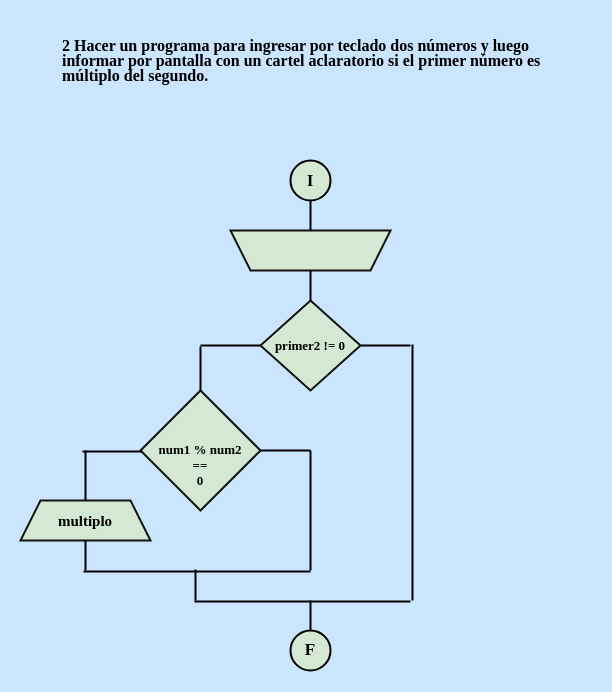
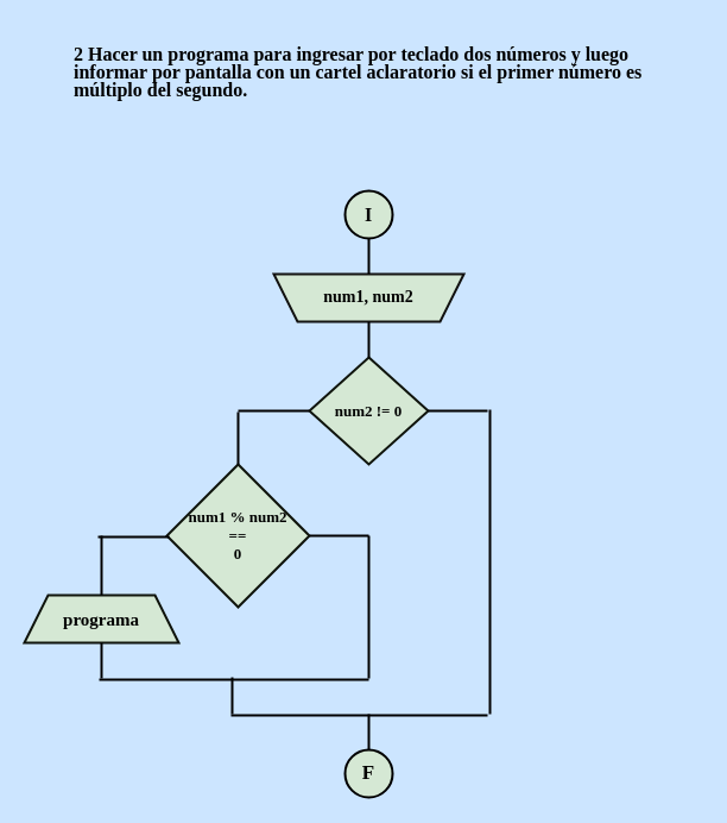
  <mxCell id="0" />
  <mxCell id="1" parent="0" />
  <mxCell id="2" value="&lt;p style=&quot;line-height: 109%;&quot;&gt;&lt;b style=&quot;font-size: 16px;&quot;&gt;&lt;font face=&quot;Comic Sans MS&quot; color=&quot;#000000&quot;&gt;2 Hacer un programa para ingresar por teclado dos números y luego informar por pantalla con un cartel aclaratorio si el primer número es múltiplo del segundo.&lt;/font&gt;&lt;/b&gt;&lt;/p&gt;" style="text;whiteSpace=wrap;html=1;fontFamily=Architects Daughter;fontSource=https%3A%2F%2Ffonts.googleapis.com%2Fcss%3Ffamily%3DArchitects%2BDaughter;" vertex="1" parent="1"><mxGeometry x="60" y="20" width="530" height="80" as="geometry" /></mxCell>
  <mxCell id="3" value="" style="group" vertex="1" connectable="0" parent="1"><mxGeometry x="20" y="160" width="397" height="510" as="geometry" /></mxCell>
  <mxCell id="4" value="" style="strokeWidth=2;html=1;shape=mxgraph.flowchart.start_2;whiteSpace=wrap;rounded=0;labelBackgroundColor=none;strokeColor=#000000;align=center;verticalAlign=middle;fontFamily=Helvetica;fontSize=12;fontColor=default;fillColor=#d5e8d4;aspect=fixed;" vertex="1" parent="3"><mxGeometry x="270" width="40" height="40" as="geometry" /></mxCell>
  <mxCell id="5" value="&lt;font face=&quot;Comic Sans MS&quot; color=&quot;#000000&quot;&gt;&lt;span style=&quot;font-size: 16px;&quot;&gt;&lt;b&gt;I&lt;/b&gt;&lt;/span&gt;&lt;/font&gt;" style="text;strokeColor=none;align=center;fillColor=none;html=1;verticalAlign=middle;whiteSpace=wrap;rounded=0;fontFamily=Architects Daughter;fontSource=https%3A%2F%2Ffonts.googleapis.com%2Fcss%3Ffamily%3DArchitects%2BDaughter;aspect=fixed;" vertex="1" parent="3"><mxGeometry x="260" y="5" width="60" height="30" as="geometry" /></mxCell>
  <mxCell id="6" value="" style="group;aspect=fixed;" vertex="1" connectable="0" parent="3"><mxGeometry x="260" y="470" width="60" height="40" as="geometry" /></mxCell>
  <mxCell id="7" value="" style="strokeWidth=2;html=1;shape=mxgraph.flowchart.start_2;whiteSpace=wrap;rounded=0;labelBackgroundColor=none;strokeColor=#000000;align=center;verticalAlign=middle;fontFamily=Helvetica;fontSize=12;fontColor=default;fillColor=#d5e8d4;aspect=fixed;" vertex="1" parent="6"><mxGeometry x="10" width="40" height="40" as="geometry" /></mxCell>
  <mxCell id="8" value="&lt;b&gt;&lt;font face=&quot;Comic Sans MS&quot; color=&quot;#000000&quot; style=&quot;font-size: 17px;&quot;&gt;F&lt;/font&gt;&lt;/b&gt;" style="text;strokeColor=none;align=center;fillColor=none;html=1;verticalAlign=middle;whiteSpace=wrap;rounded=0;fontFamily=Architects Daughter;fontSource=https%3A%2F%2Ffonts.googleapis.com%2Fcss%3Ffamily%3DArchitects%2BDaughter;aspect=fixed;" vertex="1" parent="6"><mxGeometry y="5" width="60" height="30" as="geometry" /></mxCell>
  <mxCell id="9" value="" style="shape=trapezoid;perimeter=trapezoidPerimeter;whiteSpace=wrap;html=1;fixedSize=1;rounded=0;labelBackgroundColor=none;strokeColor=#121211;strokeWidth=2;align=center;verticalAlign=middle;fontFamily=Helvetica;fontSize=12;fontColor=default;fillColor=#d5e8d4;direction=west;container=1;aspect=fixed;" vertex="1" parent="3"><mxGeometry x="210" y="70" width="160" height="40" as="geometry"><mxRectangle x="-1020" y="-650" width="50" height="40" as="alternateBounds" /></mxGeometry></mxCell>
+ <mxCell id="10" value="&lt;font face=&quot;Comic Sans MS&quot; color=&quot;#000000&quot;&gt;&lt;span style=&quot;font-size: 14px;&quot;&gt;&lt;b&gt;num1, num2&lt;/b&gt;&lt;/span&gt;&lt;/font&gt;" style="text;strokeColor=none;align=center;fillColor=none;html=1;verticalAlign=middle;whiteSpace=wrap;rounded=0;fontFamily=Architects Daughter;fontSource=https%3A%2F%2Ffonts.googleapis.com%2Fcss%3Ffamily%3DArchitects%2BDaughter;aspect=fixed;" vertex="1" parent="9"><mxGeometry x="20" y="5" width="120" height="30" as="geometry" /></mxCell>
  <mxCell id="11" value="" style="line;strokeWidth=2;direction=south;html=1;hachureGap=4;fontFamily=Architects Daughter;fontSource=https://fonts.googleapis.com/css?family=Architects+Daughter;strokeColor=#000000;aspect=fixed;" vertex="1" parent="9"><mxGeometry x="75" y="-30" width="10" height="30" as="geometry" /></mxCell>
  <mxCell id="12" value="" style="group;aspect=fixed;" vertex="1" connectable="0" parent="3"><mxGeometry x="120" y="230" width="120" height="120" as="geometry" /></mxCell>
  <mxCell id="13" value="" style="rhombus;whiteSpace=wrap;html=1;rounded=0;labelBackgroundColor=none;strokeColor=#0F140C;strokeWidth=2;align=center;verticalAlign=middle;fontFamily=Helvetica;fontSize=12;fontColor=default;fillColor=#d5e8d4;aspect=fixed;" vertex="1" parent="12"><mxGeometry width="120" height="120" as="geometry" /></mxCell>
- <mxCell id="14" value="&lt;b&gt;&lt;font face=&quot;Comic Sans MS&quot; color=&quot;#000000&quot; style=&quot;font-size: 13px;&quot;&gt;num1 % num2&lt;/font&gt;&lt;/b&gt;&lt;div&gt;&lt;b&gt;&lt;font face=&quot;Comic Sans MS&quot; color=&quot;#000000&quot; style=&quot;font-size: 13px;&quot;&gt;==&lt;/font&gt;&lt;/b&gt;&lt;/div&gt;&lt;div&gt;&lt;b&gt;&lt;font face=&quot;Comic Sans MS&quot; color=&quot;#000000&quot; style=&quot;font-size: 13px;&quot;&gt;0&lt;/font&gt;&lt;/b&gt;&lt;/div&gt;" style="text;strokeColor=none;align=center;fillColor=none;html=1;verticalAlign=middle;whiteSpace=wrap;rounded=0;fontFamily=Architects Daughter;fontSource=https%3A%2F%2Ffonts.googleapis.com%2Fcss%3Ffamily%3DArchitects%2BDaughter;aspect=fixed;" vertex="1" parent="12"><mxGeometry x="10" y="50" width="100" height="50" as="geometry" /></mxCell>
+ <mxCell id="14" value="&lt;b&gt;&lt;font face=&quot;Comic Sans MS&quot; color=&quot;#000000&quot; style=&quot;font-size: 13px;&quot;&gt;num1 % num2&lt;/font&gt;&lt;/b&gt;&lt;div&gt;&lt;b&gt;&lt;font face=&quot;Comic Sans MS&quot; color=&quot;#000000&quot; style=&quot;font-size: 13px;&quot;&gt;==&lt;/font&gt;&lt;/b&gt;&lt;/div&gt;&lt;div&gt;&lt;b&gt;&lt;font face=&quot;Comic Sans MS&quot; color=&quot;#000000&quot; style=&quot;font-size: 13px;&quot;&gt;0&lt;/font&gt;&lt;/b&gt;&lt;/div&gt;" style="text;strokeColor=none;align=center;fillColor=none;html=1;verticalAlign=middle;whiteSpace=wrap;rounded=0;fontFamily=Architects Daughter;fontSource=https%3A%2F%2Ffonts.googleapis.com%2Fcss%3Ffamily%3DArchitects%2BDaughter;aspect=fixed;" vertex="1" parent="12"><mxGeometry x="10" y="35" width="100" height="50" as="geometry" /></mxCell>
  <mxCell id="15" value="" style="group;aspect=fixed;" vertex="1" connectable="0" parent="3"><mxGeometry y="340" width="130" height="40" as="geometry" /></mxCell>
  <mxCell id="16" value="" style="shape=trapezoid;perimeter=trapezoidPerimeter;whiteSpace=wrap;html=1;fixedSize=1;rounded=0;labelBackgroundColor=none;strokeColor=#0F140C;strokeWidth=2;align=center;verticalAlign=middle;fontFamily=Helvetica;fontSize=12;fontColor=default;fillColor=#d5e8d4;aspect=fixed;" vertex="1" parent="15"><mxGeometry width="130" height="40" as="geometry" /></mxCell>
- <mxCell id="17" value="&lt;font face=&quot;Comic Sans MS&quot; color=&quot;#000000&quot;&gt;&lt;span style=&quot;font-size: 15px;&quot;&gt;&lt;b&gt;multiplo&lt;/b&gt;&lt;/span&gt;&lt;/font&gt;" style="text;strokeColor=none;align=center;fillColor=none;html=1;verticalAlign=middle;whiteSpace=wrap;rounded=0;fontFamily=Architects Daughter;fontSource=https%3A%2F%2Ffonts.googleapis.com%2Fcss%3Ffamily%3DArchitects%2BDaughter;aspect=fixed;" vertex="1" parent="15"><mxGeometry x="10" y="5" width="110" height="30" as="geometry" /></mxCell>
+ <mxCell id="17" value="&lt;font face=&quot;Comic Sans MS&quot; color=&quot;#000000&quot;&gt;&lt;span style=&quot;font-size: 15px;&quot;&gt;&lt;b&gt;programa&lt;/b&gt;&lt;/span&gt;&lt;/font&gt;" style="text;strokeColor=none;align=center;fillColor=none;html=1;verticalAlign=middle;whiteSpace=wrap;rounded=0;fontFamily=Architects Daughter;fontSource=https%3A%2F%2Ffonts.googleapis.com%2Fcss%3Ffamily%3DArchitects%2BDaughter;aspect=fixed;" vertex="1" parent="15"><mxGeometry x="10" y="5" width="110" height="30" as="geometry" /></mxCell>
  <mxCell id="18" value="" style="group;aspect=fixed;" vertex="1" connectable="0" parent="3"><mxGeometry x="240" y="140" width="100" height="90" as="geometry" /></mxCell>
  <mxCell id="19" value="" style="rhombus;whiteSpace=wrap;html=1;rounded=0;labelBackgroundColor=none;strokeColor=#0F140C;strokeWidth=2;align=center;verticalAlign=middle;fontFamily=Helvetica;fontSize=12;fontColor=default;fillColor=#d5e8d4;aspect=fixed;" vertex="1" parent="18"><mxGeometry width="100" height="90" as="geometry" /></mxCell>
- <mxCell id="20" value="&lt;b&gt;&lt;font face=&quot;Comic Sans MS&quot; color=&quot;#000000&quot; style=&quot;font-size: 13px;&quot;&gt;primer2 != 0&lt;/font&gt;&lt;/b&gt;" style="text;strokeColor=none;align=center;fillColor=none;html=1;verticalAlign=middle;whiteSpace=wrap;rounded=0;fontFamily=Architects Daughter;fontSource=https%3A%2F%2Ffonts.googleapis.com%2Fcss%3Ffamily%3DArchitects%2BDaughter;aspect=fixed;" vertex="1" parent="18"><mxGeometry y="25" width="100" height="40" as="geometry" /></mxCell>
+ <mxCell id="20" value="&lt;b&gt;&lt;font face=&quot;Comic Sans MS&quot; color=&quot;#000000&quot; style=&quot;font-size: 13px;&quot;&gt;num2 != 0&lt;/font&gt;&lt;/b&gt;" style="text;strokeColor=none;align=center;fillColor=none;html=1;verticalAlign=middle;whiteSpace=wrap;rounded=0;fontFamily=Architects Daughter;fontSource=https%3A%2F%2Ffonts.googleapis.com%2Fcss%3Ffamily%3DArchitects%2BDaughter;aspect=fixed;" vertex="1" parent="18"><mxGeometry y="25" width="100" height="40" as="geometry" /></mxCell>
  <mxCell id="21" value="" style="line;strokeWidth=2;direction=south;html=1;hachureGap=4;fontFamily=Architects Daughter;fontSource=https://fonts.googleapis.com/css?family=Architects+Daughter;strokeColor=#000000;aspect=fixed;" vertex="1" parent="3"><mxGeometry x="60" y="380" width="10" height="30" as="geometry" /></mxCell>
  <mxCell id="22" value="" style="line;strokeWidth=2;html=1;perimeter=backbonePerimeter;points=[];outlineConnect=0;hachureGap=4;fontFamily=Architects Daughter;fontSource=https://fonts.googleapis.com/css?family=Architects+Daughter;strokeColor=#000000;aspect=fixed;" vertex="1" parent="3"><mxGeometry x="180" y="180" width="60" height="10" as="geometry" /></mxCell>
  <mxCell id="23" value="" style="line;strokeWidth=2;html=1;perimeter=backbonePerimeter;points=[];outlineConnect=0;hachureGap=4;fontFamily=Architects Daughter;fontSource=https://fonts.googleapis.com/css?family=Architects+Daughter;strokeColor=#000000;aspect=fixed;" vertex="1" parent="3"><mxGeometry x="62" y="286" width="60" height="10" as="geometry" /></mxCell>
  <mxCell id="24" value="" style="line;strokeWidth=2;html=1;perimeter=backbonePerimeter;points=[];outlineConnect=0;hachureGap=4;fontFamily=Architects Daughter;fontSource=https://fonts.googleapis.com/css?family=Architects+Daughter;strokeColor=#000000;aspect=fixed;" vertex="1" parent="3"><mxGeometry x="340" y="180" width="50" height="10" as="geometry" /></mxCell>
  <mxCell id="25" value="" style="line;strokeWidth=2;html=1;perimeter=backbonePerimeter;points=[];outlineConnect=0;hachureGap=4;fontFamily=Architects Daughter;fontSource=https://fonts.googleapis.com/css?family=Architects+Daughter;strokeColor=#000000;aspect=fixed;" vertex="1" parent="3"><mxGeometry x="63" y="406" width="227" height="10" as="geometry" /></mxCell>
  <mxCell id="26" value="" style="line;strokeWidth=2;html=1;perimeter=backbonePerimeter;points=[];outlineConnect=0;hachureGap=4;fontFamily=Architects Daughter;fontSource=https://fonts.googleapis.com/css?family=Architects+Daughter;strokeColor=#000000;aspect=fixed;" vertex="1" parent="3"><mxGeometry x="240" y="285" width="50" height="10" as="geometry" /></mxCell>
  <mxCell id="27" value="" style="line;strokeWidth=2;direction=south;html=1;hachureGap=4;fontFamily=Architects Daughter;fontSource=https://fonts.googleapis.com/css?family=Architects+Daughter;strokeColor=#000000;aspect=fixed;" vertex="1" parent="3"><mxGeometry x="175" y="186" width="10" height="44" as="geometry" /></mxCell>
  <mxCell id="28" value="" style="line;strokeWidth=2;direction=south;html=1;hachureGap=4;fontFamily=Architects Daughter;fontSource=https://fonts.googleapis.com/css?family=Architects+Daughter;strokeColor=#000000;aspect=fixed;" vertex="1" parent="3"><mxGeometry x="60" y="290" width="10" height="50" as="geometry" /></mxCell>
  <mxCell id="29" value="" style="line;strokeWidth=2;direction=south;html=1;hachureGap=4;fontFamily=Architects Daughter;fontSource=https://fonts.googleapis.com/css?family=Architects+Daughter;strokeColor=#000000;aspect=fixed;" vertex="1" parent="3"><mxGeometry x="285" y="290" width="10" height="120" as="geometry" /></mxCell>
  <mxCell id="30" value="" style="line;strokeWidth=2;direction=south;html=1;hachureGap=4;fontFamily=Architects Daughter;fontSource=https://fonts.googleapis.com/css?family=Architects+Daughter;strokeColor=#000000;aspect=fixed;" vertex="1" parent="3"><mxGeometry x="285" y="110" width="10" height="30" as="geometry" /></mxCell>
  <mxCell id="31" value="" style="line;strokeWidth=2;html=1;perimeter=backbonePerimeter;points=[];outlineConnect=0;hachureGap=4;fontFamily=Architects Daughter;fontSource=https://fonts.googleapis.com/css?family=Architects+Daughter;strokeColor=#000000;aspect=fixed;" vertex="1" parent="3"><mxGeometry x="174" y="436" width="216" height="10" as="geometry" /></mxCell>
  <mxCell id="32" value="" style="line;strokeWidth=2;direction=south;html=1;hachureGap=4;fontFamily=Architects Daughter;fontSource=https://fonts.googleapis.com/css?family=Architects+Daughter;strokeColor=#000000;aspect=fixed;" vertex="1" parent="3"><mxGeometry x="285" y="440" width="10" height="30" as="geometry" /></mxCell>
  <mxCell id="33" value="" style="line;strokeWidth=2;direction=south;html=1;hachureGap=4;fontFamily=Architects Daughter;fontSource=https://fonts.googleapis.com/css?family=Architects+Daughter;strokeColor=#000000;aspect=fixed;" vertex="1" parent="3"><mxGeometry x="387" y="184" width="10" height="256" as="geometry" /></mxCell>
  <mxCell id="34" value="" style="line;strokeWidth=2;direction=south;html=1;hachureGap=4;fontFamily=Architects Daughter;fontSource=https://fonts.googleapis.com/css?family=Architects+Daughter;strokeColor=#000000;aspect=fixed;" vertex="1" parent="3"><mxGeometry x="170" y="409" width="10" height="31" as="geometry" /></mxCell>
